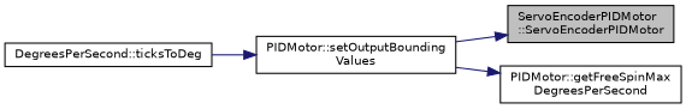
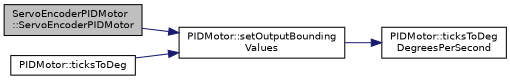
  digraph {
    rankdir=LR
    node [color=black fillcolor=white fontname=Helvetica fontsize=10 shape=record style=filled]
    edge [color=midnightblue fontname=Helvetica fontsize=10 labelfontname=Helvetica labelfontsize=10 style=solid]
    n1 [fillcolor=grey75 fontcolor=black height=0.2 label="ServoEncoderPIDMotor\l::ServoEncoderPIDMotor" width=0.4]
    n2 [height=0.2 label="PIDMotor::setOutputBounding\lValues" width=0.4]
-   n3 [height=0.2 label="PIDMotor::getFreeSpinMax\lDegreesPerSecond" width=0.4]
-   n4 [height=0.2 label="DegreesPerSecond::ticksToDeg" width=0.4]
-   n2 -> n1
+   n3 [height=0.2 label="PIDMotor::ticksToDeg\lDegreesPerSecond" width=0.4]
+   n4 [height=0.2 label="PIDMotor::ticksToDeg" width=0.4]
+   n1 -> n2
    n2 -> n3
    n4 -> n2
  }
